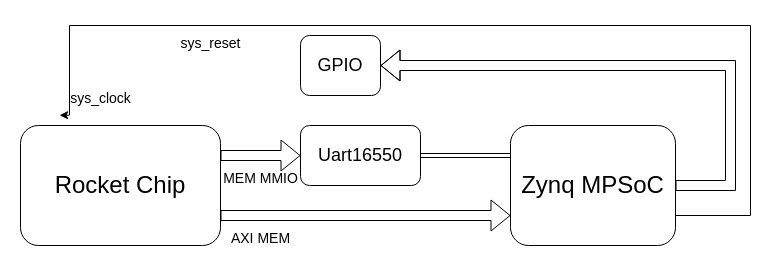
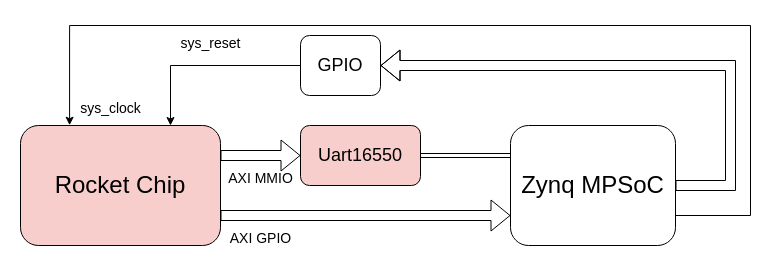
  <mxCell id="0" />
  <mxCell id="1" parent="0" />
- <mxCell id="2" value="&lt;font style=&quot;font-size: 24px;&quot;&gt;Rocket Chip&lt;/font&gt;" style="rounded=1;whiteSpace=wrap;html=1;labelBackgroundColor=none;" vertex="1" parent="1"><mxGeometry x="20" y="125" width="200" height="120" as="geometry" /></mxCell>
+ <mxCell id="2" value="&lt;font style=&quot;font-size: 24px;&quot;&gt;Rocket Chip&lt;/font&gt;" style="rounded=1;whiteSpace=wrap;html=1;labelBackgroundColor=none;fillColor=#f8cecc;" vertex="1" parent="1"><mxGeometry x="20" y="125" width="200" height="120" as="geometry" /></mxCell>
  <mxCell id="3" style="edgeStyle=orthogonalEdgeStyle;rounded=0;orthogonalLoop=1;jettySize=auto;html=1;exitX=1;exitY=0.75;exitDx=0;exitDy=0;entryX=0.091;entryY=0.993;entryDx=0;entryDy=0;entryPerimeter=0;" edge="1" parent="1" source="4" target="15"><mxGeometry relative="1" as="geometry"><Array as="points"><mxPoint x="750" y="215" /><mxPoint x="750" y="25" /><mxPoint x="69" y="25" /></Array></mxGeometry></mxCell>
  <mxCell id="4" value="&lt;font style=&quot;font-size: 24px;&quot;&gt;Zynq MPSoC&lt;/font&gt;" style="rounded=1;whiteSpace=wrap;html=1;labelBackgroundColor=none;" vertex="1" parent="1"><mxGeometry x="510" y="125" width="165" height="120" as="geometry" /></mxCell>
- <mxCell id="5" value="&lt;span style=&quot;font-weight: normal;&quot;&gt;&lt;font style=&quot;font-size: 14px;&quot;&gt;MEM MMIO&lt;/font&gt;&lt;/span&gt;" style="text;strokeColor=none;fillColor=none;html=1;fontSize=24;fontStyle=1;verticalAlign=middle;align=center;labelBackgroundColor=none;" vertex="1" parent="1"><mxGeometry x="210" y="155" width="100" height="40" as="geometry" /></mxCell>
- <mxCell id="6" value="&lt;font style=&quot;font-size: 18px;&quot;&gt;Uart16550&lt;/font&gt;" style="rounded=1;whiteSpace=wrap;html=1;labelBackgroundColor=none;" vertex="1" parent="1"><mxGeometry x="300" y="125" width="120" height="60" as="geometry" /></mxCell>
+ <mxCell id="5" value="&lt;span style=&quot;font-weight: normal;&quot;&gt;&lt;font style=&quot;font-size: 14px;&quot;&gt;AXI MMIO&lt;/font&gt;&lt;/span&gt;" style="text;strokeColor=none;fillColor=none;html=1;fontSize=24;fontStyle=1;verticalAlign=middle;align=center;labelBackgroundColor=none;" vertex="1" parent="1"><mxGeometry x="210" y="155" width="100" height="40" as="geometry" /></mxCell>
+ <mxCell id="6" value="&lt;font style=&quot;font-size: 18px;&quot;&gt;Uart16550&lt;/font&gt;" style="rounded=1;whiteSpace=wrap;html=1;labelBackgroundColor=none;fillColor=#f8cecc;" vertex="1" parent="1"><mxGeometry x="300" y="125" width="120" height="60" as="geometry" /></mxCell>
  <mxCell id="7" value="" style="shape=flexArrow;endArrow=classic;html=1;rounded=0;entryX=0;entryY=0.5;entryDx=0;entryDy=0;startSize=4;endSize=6;labelBackgroundColor=none;fontColor=default;" edge="1" parent="1" target="6"><mxGeometry width="50" height="50" relative="1" as="geometry"><mxPoint x="220" y="155" as="sourcePoint" /><mxPoint x="400" y="-5" as="targetPoint" /></mxGeometry></mxCell>
  <mxCell id="8" value="" style="shape=flexArrow;endArrow=classic;html=1;rounded=0;exitX=1;exitY=0.75;exitDx=0;exitDy=0;entryX=0;entryY=0.75;entryDx=0;entryDy=0;labelBackgroundColor=none;fontColor=default;" edge="1" parent="1" source="2" target="4"><mxGeometry width="50" height="50" relative="1" as="geometry"><mxPoint x="330" y="315" as="sourcePoint" /><mxPoint x="380" y="265" as="targetPoint" /></mxGeometry></mxCell>
  <mxCell id="9" value="" style="shape=link;endArrow=classic;startArrow=classic;html=1;rounded=0;entryX=0;entryY=0.25;entryDx=0;entryDy=0;exitX=1;exitY=0.5;exitDx=0;exitDy=0;targetPerimeterSpacing=0;labelBackgroundColor=none;fontColor=default;" edge="1" parent="1" source="6" target="4"><mxGeometry width="100" height="100" relative="1" as="geometry"><mxPoint x="300" y="315" as="sourcePoint" /><mxPoint x="400" y="215" as="targetPoint" /></mxGeometry></mxCell>
  <mxCell id="10" value="&lt;font style=&quot;font-size: 18px;&quot;&gt;GPIO&lt;/font&gt;" style="rounded=1;whiteSpace=wrap;html=1;labelBackgroundColor=none;" vertex="1" parent="1"><mxGeometry x="300" y="35" width="80" height="60" as="geometry" /></mxCell>
- <mxCell id="11" value="&lt;span style=&quot;font-weight: normal;&quot;&gt;&lt;font style=&quot;font-size: 14px;&quot;&gt;AXI MEM&lt;/font&gt;&lt;/span&gt;" style="text;strokeColor=none;fillColor=none;html=1;fontSize=24;fontStyle=1;verticalAlign=middle;align=center;labelBackgroundColor=none;" vertex="1" parent="1"><mxGeometry x="210" y="215" width="100" height="40" as="geometry" /></mxCell>
+ <mxCell id="11" value="&lt;span style=&quot;font-weight: normal;&quot;&gt;&lt;font style=&quot;font-size: 14px;&quot;&gt;AXI GPIO&lt;/font&gt;&lt;/span&gt;" style="text;strokeColor=none;fillColor=none;html=1;fontSize=24;fontStyle=1;verticalAlign=middle;align=center;labelBackgroundColor=none;" vertex="1" parent="1"><mxGeometry x="210" y="215" width="100" height="40" as="geometry" /></mxCell>
  <mxCell id="12" value="" style="shape=flexArrow;endArrow=classic;html=1;rounded=0;entryX=1;entryY=0.5;entryDx=0;entryDy=0;exitX=1;exitY=0.5;exitDx=0;exitDy=0;" edge="1" parent="1" source="4" target="10"><mxGeometry width="50" height="50" relative="1" as="geometry"><mxPoint x="330" y="155" as="sourcePoint" /><mxPoint x="380" y="105" as="targetPoint" /><Array as="points"><mxPoint x="730" y="185" /><mxPoint x="730" y="65" /></Array></mxGeometry></mxCell>
+ <mxCell id="13" value="" style="endArrow=classic;html=1;rounded=0;exitX=0;exitY=0.5;exitDx=0;exitDy=0;entryX=0.75;entryY=0;entryDx=0;entryDy=0;" edge="1" parent="1" source="10" target="2"><mxGeometry width="50" height="50" relative="1" as="geometry"><mxPoint x="330" y="155" as="sourcePoint" /><mxPoint x="380" y="105" as="targetPoint" /><Array as="points"><mxPoint x="170" y="65" /></Array></mxGeometry></mxCell>
  <mxCell id="14" value="&lt;span style=&quot;font-weight: normal;&quot;&gt;&lt;font style=&quot;font-size: 14px;&quot;&gt;sys_reset&lt;/font&gt;&lt;/span&gt;" style="text;strokeColor=none;fillColor=none;html=1;fontSize=24;fontStyle=1;verticalAlign=middle;align=center;labelBackgroundColor=none;" vertex="1" parent="1"><mxGeometry x="160" y="20" width="100" height="40" as="geometry" /></mxCell>
- <mxCell id="15" value="&lt;span style=&quot;font-weight: normal;&quot;&gt;&lt;font style=&quot;font-size: 14px;&quot;&gt;sys_clock&lt;/font&gt;&lt;/span&gt;" style="text;strokeColor=none;fillColor=none;html=1;fontSize=24;fontStyle=1;verticalAlign=middle;align=center;labelBackgroundColor=none;" vertex="1" parent="1"><mxGeometry x="50" y="75" width="100" height="40" as="geometry" /></mxCell>
+ <mxCell id="15" value="&lt;span style=&quot;font-weight: normal;&quot;&gt;&lt;font style=&quot;font-size: 14px;&quot;&gt;sys_clock&lt;/font&gt;&lt;/span&gt;" style="text;strokeColor=none;fillColor=none;html=1;fontSize=24;fontStyle=1;verticalAlign=middle;align=center;labelBackgroundColor=none;" vertex="1" parent="1"><mxGeometry x="60" width="100" height="40" as="geometry" y="85" /></mxCell>
